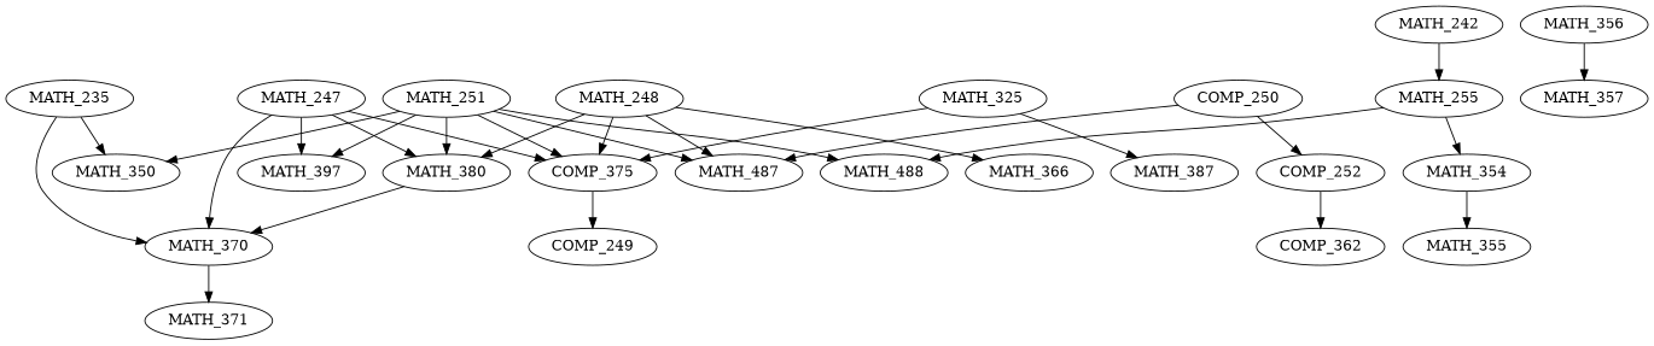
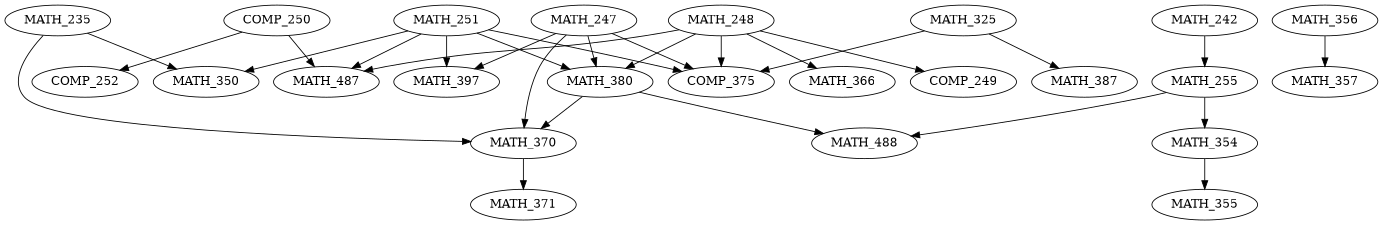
  digraph {
    MATH_235
    MATH_350
    MATH_370
    MATH_251
    MATH_487
    MATH_488
    n7 [label=COMP_375]
    MATH_397
    MATH_380
    MATH_371
    MATH_248
    n12 [label=COMP_249]
    MATH_366
    COMP_250
    COMP_252
-   COMP_362
    MATH_255
    MATH_354
    MATH_355
    MATH_356
    MATH_357
    MATH_247
    MATH_325
    MATH_387
    MATH_242
    MATH_235 -> MATH_350
    MATH_235 -> MATH_370
    MATH_370 -> MATH_371
    MATH_251 -> MATH_350
    MATH_251 -> MATH_487
-   MATH_251 -> MATH_488
+   MATH_380 -> MATH_488
    MATH_251 -> n7
    MATH_251 -> MATH_397
    MATH_251 -> MATH_380
    MATH_380 -> MATH_370
    MATH_248 -> MATH_487
    MATH_248 -> n7
    MATH_248 -> MATH_380
-   n7 -> n12
+   MATH_248 -> n12
    MATH_248 -> MATH_366
    COMP_250 -> MATH_487
    COMP_250 -> COMP_252
-   COMP_252 -> COMP_362
    MATH_255 -> MATH_488
    MATH_255 -> MATH_354
    MATH_354 -> MATH_355
    MATH_356 -> MATH_357
    MATH_247 -> MATH_370
    MATH_247 -> n7
    MATH_247 -> MATH_397
    MATH_247 -> MATH_380
    MATH_325 -> n7
    MATH_325 -> MATH_387
    MATH_242 -> MATH_255
  }
